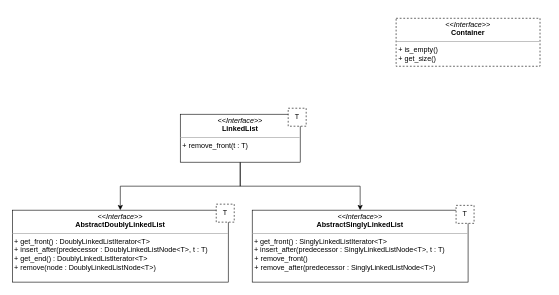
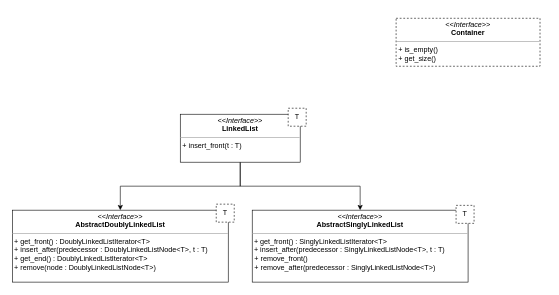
  <mxCell id="0" />
  <mxCell id="1" parent="0" />
  <mxCell id="2" style="edgeStyle=orthogonalEdgeStyle;rounded=0;orthogonalLoop=1;jettySize=auto;html=1;exitX=0.5;exitY=1;exitDx=0;exitDy=0;entryX=0.5;entryY=0;entryDx=0;entryDy=0;" parent="1" source="7" target="13" edge="1"><mxGeometry relative="1" as="geometry" /></mxCell>
  <mxCell id="3" style="edgeStyle=orthogonalEdgeStyle;rounded=0;orthogonalLoop=1;jettySize=auto;html=1;exitX=0.5;exitY=1;exitDx=0;exitDy=0;entryX=0.5;entryY=0;entryDx=0;entryDy=0;" parent="1" source="7" target="10" edge="1"><mxGeometry relative="1" as="geometry" /></mxCell>
  <mxCell id="4" value="" style="group" parent="1" vertex="1" connectable="0"><mxGeometry x="660" y="20" width="250" height="150" as="geometry" /></mxCell>
  <mxCell id="5" value="&lt;p style=&quot;margin:0px;margin-top:4px;text-align:center;&quot;&gt;&lt;i&gt;&amp;lt;&amp;lt;Interface&amp;gt;&amp;gt;&lt;/i&gt;&lt;br&gt;&lt;b&gt;Container&lt;/b&gt;&lt;/p&gt;&lt;hr size=&quot;1&quot;&gt;&lt;p style=&quot;margin:0px;margin-left:4px;&quot;&gt;&lt;span style=&quot;background-color: initial;&quot;&gt;+ is_empty()&lt;/span&gt;&lt;br&gt;&lt;/p&gt;&lt;p style=&quot;margin:0px;margin-left:4px;&quot;&gt;+ get_size()&amp;nbsp;&lt;span style=&quot;background-color: initial;&quot;&gt;&lt;br&gt;&lt;/span&gt;&lt;/p&gt;" style="verticalAlign=top;align=left;overflow=fill;fontSize=12;fontFamily=Helvetica;html=1;whiteSpace=wrap;dashed=1;" parent="4" vertex="1"><mxGeometry y="10" width="240" height="80" as="geometry" /></mxCell>
  <mxCell id="6" value="" style="group" vertex="1" connectable="0" parent="1"><mxGeometry x="300" y="180" width="210" height="90" as="geometry" /></mxCell>
- <mxCell id="7" value="&lt;p style=&quot;margin:0px;margin-top:4px;text-align:center;&quot;&gt;&lt;i&gt;&amp;lt;&amp;lt;Interface&amp;gt;&amp;gt;&lt;/i&gt;&lt;br&gt;&lt;b&gt;LinkedList&lt;/b&gt;&lt;/p&gt;&lt;hr size=&quot;1&quot;&gt;&lt;p style=&quot;margin:0px;margin-left:4px;&quot;&gt;&lt;span style=&quot;background-color: initial;&quot;&gt;+ remove_front(t : T)&lt;/span&gt;&lt;br&gt;&lt;/p&gt;" style="verticalAlign=top;align=left;overflow=fill;fontSize=12;fontFamily=Helvetica;html=1;whiteSpace=wrap;" parent="6" vertex="1"><mxGeometry y="10" width="200" height="80" as="geometry" /></mxCell>
+ <mxCell id="7" value="&lt;p style=&quot;margin:0px;margin-top:4px;text-align:center;&quot;&gt;&lt;i&gt;&amp;lt;&amp;lt;Interface&amp;gt;&amp;gt;&lt;/i&gt;&lt;br&gt;&lt;b&gt;LinkedList&lt;/b&gt;&lt;/p&gt;&lt;hr size=&quot;1&quot;&gt;&lt;p style=&quot;margin:0px;margin-left:4px;&quot;&gt;&lt;span style=&quot;background-color: initial;&quot;&gt;+ insert_front(t : T)&lt;/span&gt;&lt;br&gt;&lt;/p&gt;" style="verticalAlign=top;align=left;overflow=fill;fontSize=12;fontFamily=Helvetica;html=1;whiteSpace=wrap;" parent="6" vertex="1"><mxGeometry y="10" width="200" height="80" as="geometry" /></mxCell>
  <mxCell id="8" value="T" style="fontStyle=0;dashed=1;html=1;whiteSpace=wrap;" parent="6" vertex="1"><mxGeometry x="180" width="30" height="30" as="geometry" /></mxCell>
  <mxCell id="9" value="" style="group" vertex="1" connectable="0" parent="1"><mxGeometry x="20" y="340" width="370" height="130" as="geometry" /></mxCell>
  <mxCell id="10" value="&lt;p style=&quot;margin:0px;margin-top:4px;text-align:center;&quot;&gt;&lt;i&gt;&amp;lt;&amp;lt;Interface&amp;gt;&amp;gt;&lt;/i&gt;&lt;br&gt;&lt;b&gt;AbstractDoublyLinkedList&lt;/b&gt;&lt;/p&gt;&lt;hr size=&quot;1&quot;&gt;&amp;nbsp;+ get_front() : DoublyLinkedListIterator&amp;lt;T&amp;gt;&lt;br&gt;&lt;div&gt;&amp;nbsp;+ insert_after(predecessor : DoublyLinkedListNode&amp;lt;T&amp;gt;, t : T)&lt;/div&gt;&lt;div&gt;&amp;nbsp;+ get_end() : DoublyLinkedListIterator&amp;lt;T&amp;gt;&lt;/div&gt;&lt;div&gt;&amp;nbsp;+ remove(node : DoublyLinkedListNode&amp;lt;T&amp;gt;)&lt;/div&gt;" style="verticalAlign=top;align=left;overflow=fill;fontSize=12;fontFamily=Helvetica;html=1;whiteSpace=wrap;" parent="9" vertex="1"><mxGeometry y="10" width="360" height="120" as="geometry" /></mxCell>
  <mxCell id="11" value="T" style="fontStyle=0;dashed=1;html=1;whiteSpace=wrap;" parent="9" vertex="1"><mxGeometry x="340" width="30" height="30" as="geometry" /></mxCell>
  <mxCell id="12" value="" style="group" vertex="1" connectable="0" parent="1"><mxGeometry x="420" y="342" width="370" height="128" as="geometry" /></mxCell>
  <mxCell id="13" value="&lt;p style=&quot;margin:0px;margin-top:4px;text-align:center;&quot;&gt;&lt;i&gt;&amp;lt;&amp;lt;Interface&amp;gt;&amp;gt;&lt;/i&gt;&lt;br&gt;&lt;b style=&quot;border-color: var(--border-color);&quot;&gt;Abstract&lt;/b&gt;&lt;b&gt;SinglyLinkedList&lt;/b&gt;&lt;/p&gt;&lt;hr size=&quot;1&quot;&gt;&amp;nbsp;+ get_front() : SinglyLinkedListIterator&amp;lt;T&amp;gt;&lt;br&gt;&amp;nbsp;+ insert_after(predecessor : SinglyLinkedListNode&amp;lt;T&amp;gt;, t : T)&lt;b&gt;&lt;br&gt;&lt;/b&gt;&lt;p style=&quot;margin:0px;margin-left:4px;&quot;&gt;+ remove_front()&lt;/p&gt;&lt;p style=&quot;margin:0px;margin-left:4px;&quot;&gt;+ remove_after(predecessor : SinglyLinkedListNode&amp;lt;T&amp;gt;)&lt;/p&gt;" style="verticalAlign=top;align=left;overflow=fill;fontSize=12;fontFamily=Helvetica;html=1;whiteSpace=wrap;" parent="12" vertex="1"><mxGeometry y="8" width="360" height="120" as="geometry" /></mxCell>
  <mxCell id="14" value="T" style="fontStyle=0;dashed=1;html=1;whiteSpace=wrap;" vertex="1" parent="12"><mxGeometry x="340" width="30" height="30" as="geometry" /></mxCell>
